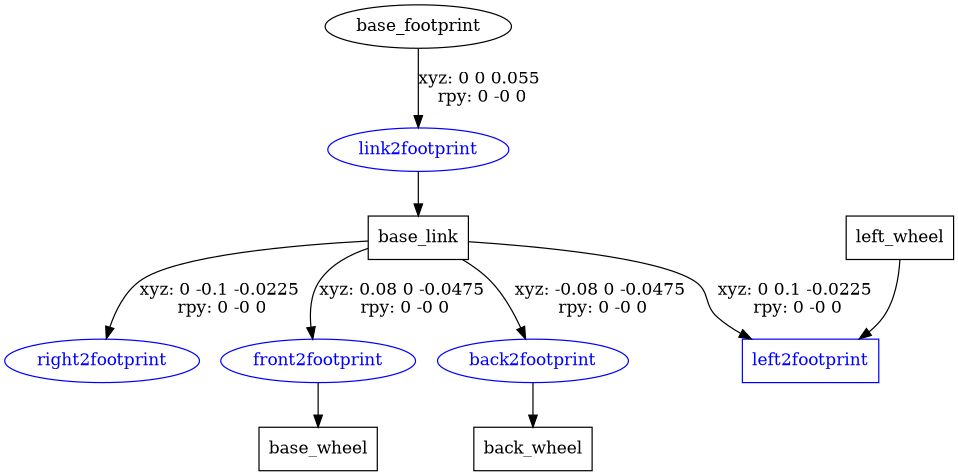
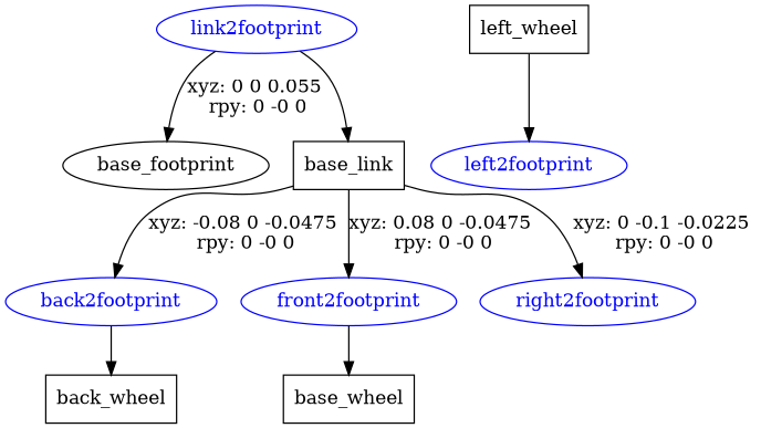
  digraph {
    node [shape=ellipse]
    n1 [label=base_footprint]
    link2footprint [color=blue fontcolor=blue]
    n3 [label=base_link shape=box]
    back2footprint [color=blue fontcolor=blue]
    front2footprint [color=blue fontcolor=blue]
-   left2footprint [color=blue fontcolor=blue shape=box]
+   left2footprint [color=blue fontcolor=blue]
    right2footprint [color=blue fontcolor=blue]
    n8 [label=back_wheel shape=box]
    n9 [label=base_wheel shape=box]
    n10 [label=left_wheel shape=box]
-   n1 -> link2footprint [label="xyz: 0 0 0.055 \nrpy: 0 -0 0"]
+   link2footprint -> n1 [label="xyz: 0 0 0.055 \nrpy: 0 -0 0"]
    link2footprint -> n3
    n3 -> back2footprint [label="xyz: -0.08 0 -0.0475 \nrpy: 0 -0 0"]
    n3 -> front2footprint [label="xyz: 0.08 0 -0.0475 \nrpy: 0 -0 0"]
-   n3 -> left2footprint [label="xyz: 0 0.1 -0.0225 \nrpy: 0 -0 0"]
    n3 -> right2footprint [label="xyz: 0 -0.1 -0.0225 \nrpy: 0 -0 0"]
    back2footprint -> n8
    front2footprint -> n9
    n10 -> left2footprint
  }
